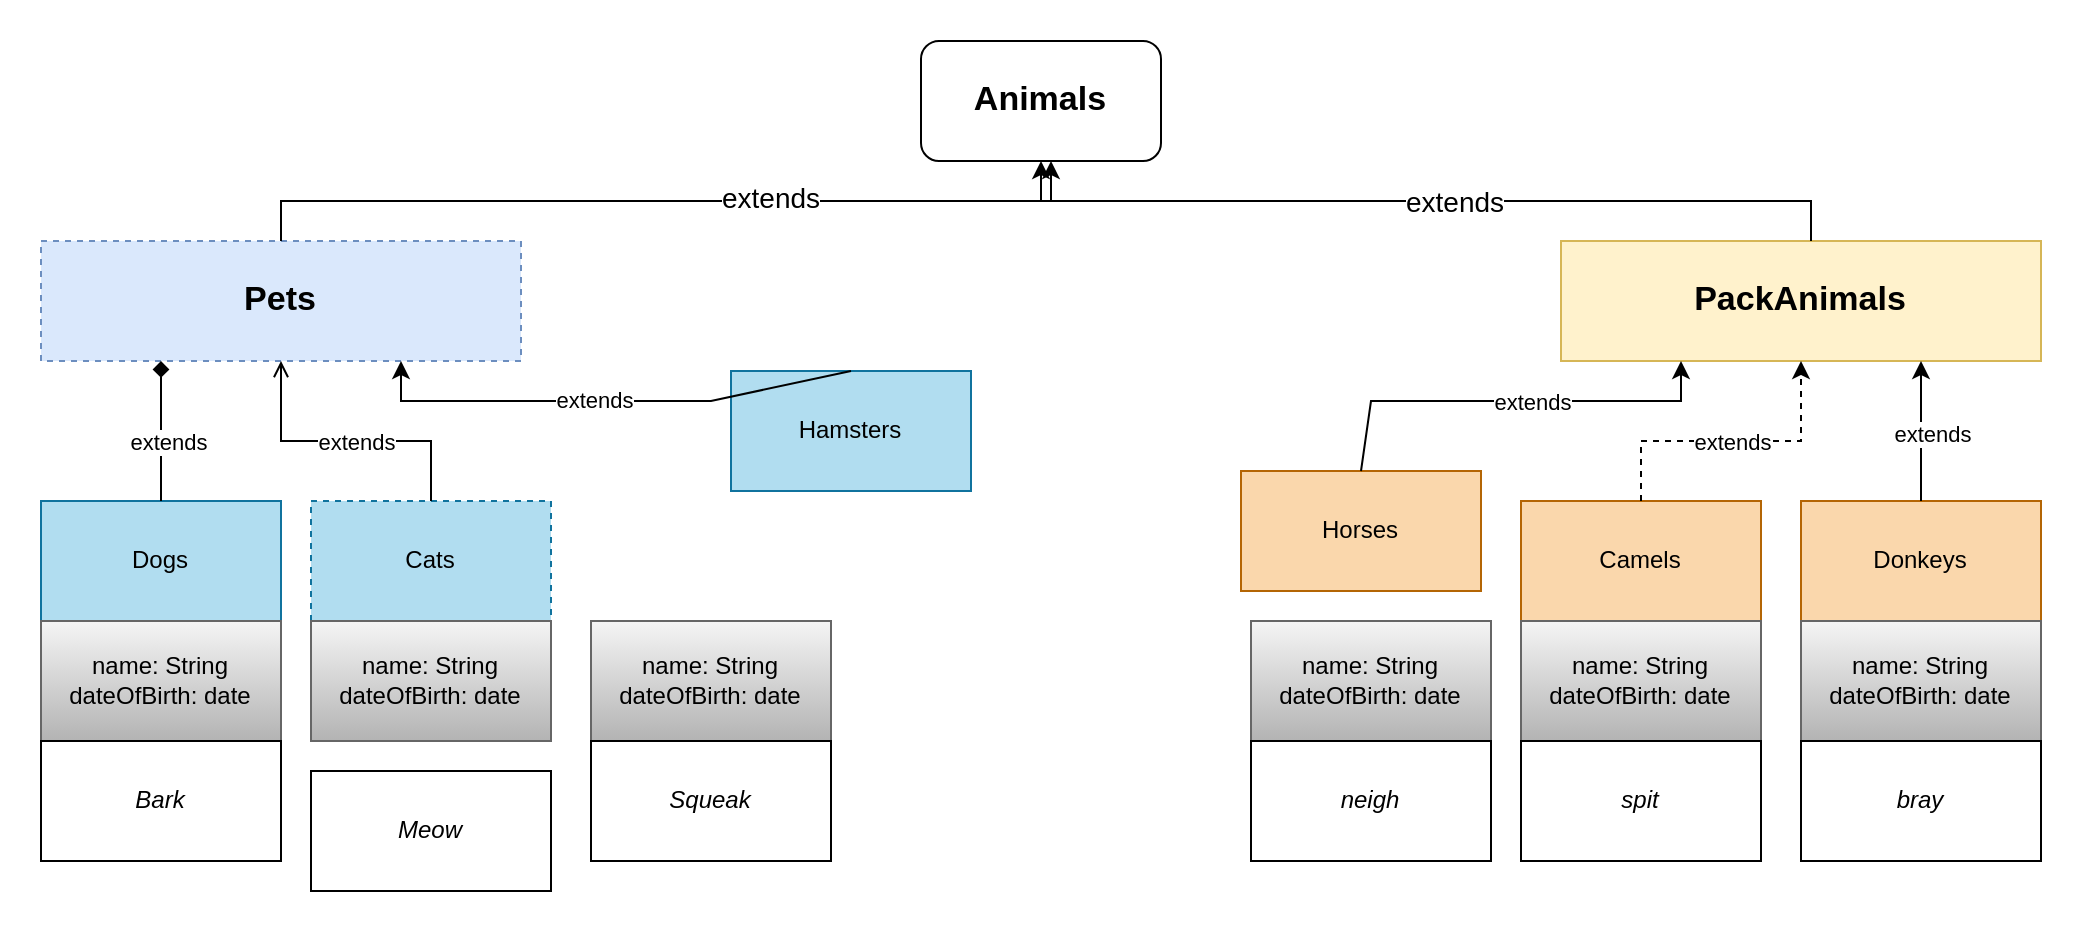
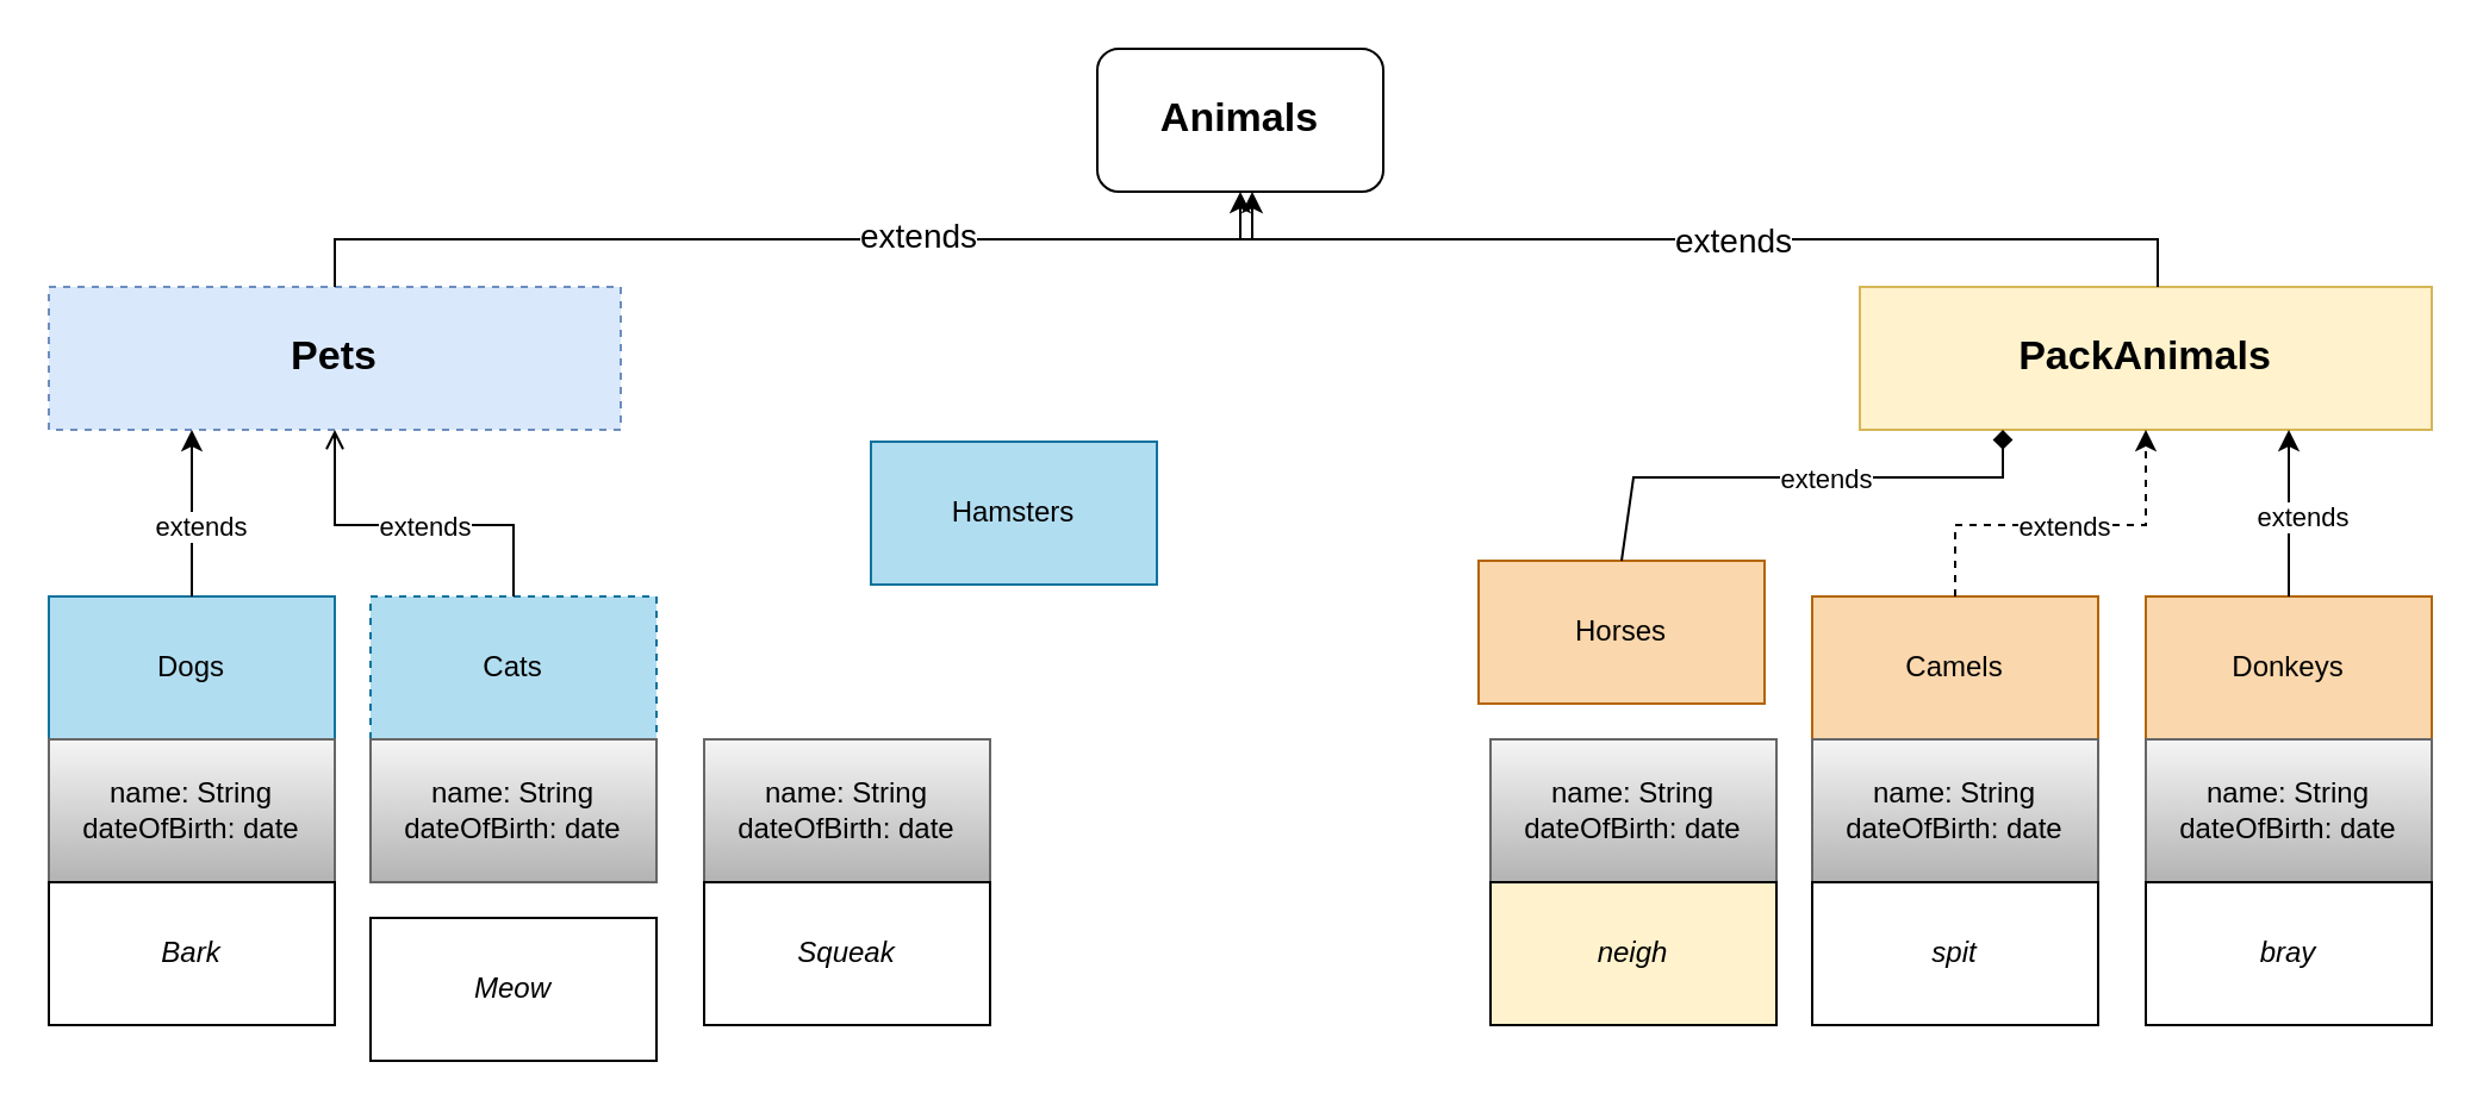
  <mxCell id="0" />
  <mxCell id="1" parent="0" />
  <mxCell id="2" value="&lt;font style=&quot;font-size: 17px;&quot;&gt;&lt;b&gt;Animals&lt;/b&gt;&lt;/font&gt;" style="rounded=1;whiteSpace=wrap;html=1;" vertex="1" parent="1"><mxGeometry x="460" y="20" width="120" height="60" as="geometry" /></mxCell>
  <mxCell id="3" value="&lt;font style=&quot;font-size: 17px;&quot;&gt;&lt;b&gt;Pets&lt;/b&gt;&lt;/font&gt;" style="rounded=0;whiteSpace=wrap;html=1;fillColor=#dae8fc;strokeColor=#6c8ebf;dashed=1;" vertex="1" parent="1"><mxGeometry x="20" y="120" width="240" height="60" as="geometry" /></mxCell>
  <mxCell id="4" value="&lt;font style=&quot;font-size: 17px;&quot;&gt;&lt;b&gt;PackAnimals&lt;/b&gt;&lt;/font&gt;" style="rounded=0;whiteSpace=wrap;html=1;fillColor=#fff2cc;strokeColor=#d6b656;" vertex="1" parent="1"><mxGeometry x="780" y="120" width="240" height="60" as="geometry" /></mxCell>
  <mxCell id="5" value="" style="endArrow=classic;html=1;rounded=0;exitX=0.5;exitY=0;exitDx=0;exitDy=0;" edge="1" parent="1" source="3"><mxGeometry width="50" height="50" relative="1" as="geometry"><mxPoint x="505" y="220" as="sourcePoint" /><mxPoint x="525" y="80" as="targetPoint" /><Array as="points"><mxPoint x="140" y="100" /><mxPoint x="525" y="100" /><mxPoint x="525" y="80" /></Array></mxGeometry></mxCell>
  <mxCell id="6" value="&lt;font style=&quot;font-size: 14px;&quot;&gt;extends&lt;/font&gt;" style="edgeLabel;html=1;align=center;verticalAlign=middle;resizable=0;points=[];" vertex="1" connectable="0" parent="5"><mxGeometry x="0.24" y="2" relative="1" as="geometry"><mxPoint as="offset" /></mxGeometry></mxCell>
  <mxCell id="7" value="" style="endArrow=classic;html=1;rounded=0;exitX=0.5;exitY=0;exitDx=0;exitDy=0;entryX=0.5;entryY=1;entryDx=0;entryDy=0;" edge="1" parent="1" target="2"><mxGeometry width="50" height="50" relative="1" as="geometry"><mxPoint x="905" y="120" as="sourcePoint" /><mxPoint x="515" y="80" as="targetPoint" /><Array as="points"><mxPoint x="905" y="100" /><mxPoint x="520" y="100" /></Array></mxGeometry></mxCell>
  <mxCell id="8" value="&lt;font style=&quot;font-size: 14px;&quot;&gt;extends&lt;/font&gt;" style="edgeLabel;html=1;align=center;verticalAlign=middle;resizable=0;points=[];" vertex="1" connectable="0" parent="7"><mxGeometry x="-0.067" relative="1" as="geometry"><mxPoint x="-1" as="offset" /></mxGeometry></mxCell>
  <mxCell id="9" value="Dogs" style="rounded=0;whiteSpace=wrap;html=1;fillColor=#b1ddf0;strokeColor=#10739e;" vertex="1" parent="1"><mxGeometry x="20" y="250" width="120" height="60" as="geometry" /></mxCell>
  <mxCell id="10" value="Cats" style="rounded=0;whiteSpace=wrap;html=1;fillColor=#b1ddf0;strokeColor=#10739e;dashed=1;" vertex="1" parent="1"><mxGeometry x="155" y="250" width="120" height="60" as="geometry" /></mxCell>
  <mxCell id="11" value="Hamsters" style="rounded=0;whiteSpace=wrap;html=1;fillColor=#b1ddf0;strokeColor=#10739e;" vertex="1" parent="1"><mxGeometry x="365" y="185" width="120" height="60" as="geometry" /></mxCell>
  <mxCell id="12" value="Horses" style="rounded=0;whiteSpace=wrap;html=1;fillColor=#fad7ac;strokeColor=#b46504;" vertex="1" parent="1"><mxGeometry x="620" y="235" width="120" height="60" as="geometry" /></mxCell>
  <mxCell id="13" value="Camels" style="rounded=0;whiteSpace=wrap;html=1;fillColor=#fad7ac;strokeColor=#b46504;" vertex="1" parent="1"><mxGeometry x="760" y="250" width="120" height="60" as="geometry" /></mxCell>
  <mxCell id="14" value="Donkeys" style="rounded=0;whiteSpace=wrap;html=1;fillColor=#fad7ac;strokeColor=#b46504;" vertex="1" parent="1"><mxGeometry x="900" y="250" width="120" height="60" as="geometry" /></mxCell>
- <mxCell id="15" value="" style="endArrow=diamond;html=1;rounded=0;entryX=0.25;entryY=1;entryDx=0;entryDy=0;exitX=0.5;exitY=0;exitDx=0;exitDy=0;" edge="1" parent="1" source="9" target="3"><mxGeometry width="50" height="50" relative="1" as="geometry"><mxPoint x="495" y="210" as="sourcePoint" /><mxPoint x="545" y="160" as="targetPoint" /></mxGeometry></mxCell>
+ <mxCell id="15" value="" style="endArrow=classic;html=1;rounded=0;entryX=0.25;entryY=1;entryDx=0;entryDy=0;exitX=0.5;exitY=0;exitDx=0;exitDy=0;" edge="1" parent="1" source="9" target="3"><mxGeometry width="50" height="50" relative="1" as="geometry"><mxPoint x="495" y="210" as="sourcePoint" /><mxPoint x="545" y="160" as="targetPoint" /></mxGeometry></mxCell>
  <mxCell id="16" value="extends" style="edgeLabel;html=1;align=center;verticalAlign=middle;resizable=0;points=[];" vertex="1" connectable="0" parent="15"><mxGeometry x="-0.15" y="-3" relative="1" as="geometry"><mxPoint as="offset" /></mxGeometry></mxCell>
  <mxCell id="17" value="" style="endArrow=open;html=1;rounded=0;entryX=0.5;entryY=1;entryDx=0;entryDy=0;exitX=0.5;exitY=0;exitDx=0;exitDy=0;" edge="1" parent="1" source="10" target="3"><mxGeometry width="50" height="50" relative="1" as="geometry"><mxPoint x="495" y="210" as="sourcePoint" /><mxPoint x="545" y="160" as="targetPoint" /><Array as="points"><mxPoint x="215" y="220" /><mxPoint x="140" y="220" /></Array></mxGeometry></mxCell>
  <mxCell id="18" value="extends" style="edgeLabel;html=1;align=center;verticalAlign=middle;resizable=0;points=[];" vertex="1" connectable="0" parent="17"><mxGeometry x="-0.058" relative="1" as="geometry"><mxPoint as="offset" /></mxGeometry></mxCell>
- <mxCell id="19" value="" style="endArrow=classic;html=1;rounded=0;entryX=0.75;entryY=1;entryDx=0;entryDy=0;exitX=0.5;exitY=0;exitDx=0;exitDy=0;" edge="1" parent="1" source="11" target="3"><mxGeometry width="50" height="50" relative="1" as="geometry"><mxPoint x="495" y="210" as="sourcePoint" /><mxPoint x="545" y="160" as="targetPoint" /><Array as="points"><mxPoint x="355" y="200" /><mxPoint x="200" y="200" /></Array></mxGeometry></mxCell>
- <mxCell id="20" value="extends" style="edgeLabel;html=1;align=center;verticalAlign=middle;resizable=0;points=[];" vertex="1" connectable="0" parent="19"><mxGeometry x="-0.058" y="-1" relative="1" as="geometry"><mxPoint x="-14" as="offset" /></mxGeometry></mxCell>
  <mxCell id="21" value="" style="endArrow=classic;html=1;rounded=0;entryX=0.5;entryY=1;entryDx=0;entryDy=0;exitX=0.5;exitY=0;exitDx=0;exitDy=0;dashed=1;" edge="1" parent="1" source="13" target="4"><mxGeometry width="50" height="50" relative="1" as="geometry"><mxPoint x="245" y="250" as="sourcePoint" /><mxPoint x="295" y="200" as="targetPoint" /><Array as="points"><mxPoint x="820" y="220" /><mxPoint x="900" y="220" /></Array></mxGeometry></mxCell>
  <mxCell id="22" value="extends" style="edgeLabel;html=1;align=center;verticalAlign=middle;resizable=0;points=[];" vertex="1" connectable="0" parent="21"><mxGeometry x="0.062" y="3" relative="1" as="geometry"><mxPoint x="-5" y="3" as="offset" /></mxGeometry></mxCell>
- <mxCell id="23" value="" style="endArrow=classic;html=1;rounded=0;entryX=0.25;entryY=1;entryDx=0;entryDy=0;exitX=0.5;exitY=0;exitDx=0;exitDy=0;" edge="1" parent="1" source="12" target="4"><mxGeometry width="50" height="50" relative="1" as="geometry"><mxPoint x="245" y="250" as="sourcePoint" /><mxPoint x="295" y="200" as="targetPoint" /><Array as="points"><mxPoint x="685" y="200" /><mxPoint x="840" y="200" /></Array></mxGeometry></mxCell>
+ <mxCell id="23" value="" style="endArrow=diamond;html=1;rounded=0;entryX=0.25;entryY=1;entryDx=0;entryDy=0;exitX=0.5;exitY=0;exitDx=0;exitDy=0;" edge="1" parent="1" source="12" target="4"><mxGeometry width="50" height="50" relative="1" as="geometry"><mxPoint x="245" y="250" as="sourcePoint" /><mxPoint x="295" y="200" as="targetPoint" /><Array as="points"><mxPoint x="685" y="200" /><mxPoint x="840" y="200" /></Array></mxGeometry></mxCell>
  <mxCell id="24" value="extends" style="edgeLabel;html=1;align=center;verticalAlign=middle;resizable=0;points=[];" vertex="1" connectable="0" parent="23"><mxGeometry x="0.375" y="-3" relative="1" as="geometry"><mxPoint x="-29" y="-3" as="offset" /></mxGeometry></mxCell>
  <mxCell id="25" value="" style="endArrow=classic;html=1;rounded=0;entryX=0.75;entryY=1;entryDx=0;entryDy=0;exitX=0.5;exitY=0;exitDx=0;exitDy=0;" edge="1" parent="1" source="14" target="4"><mxGeometry width="50" height="50" relative="1" as="geometry"><mxPoint x="245" y="250" as="sourcePoint" /><mxPoint x="295" y="200" as="targetPoint" /></mxGeometry></mxCell>
  <mxCell id="26" value="extends" style="edgeLabel;html=1;align=center;verticalAlign=middle;resizable=0;points=[];" vertex="1" connectable="0" parent="25"><mxGeometry x="-0.015" y="-5" relative="1" as="geometry"><mxPoint as="offset" /></mxGeometry></mxCell>
  <mxCell id="27" value="name: String&lt;br&gt;dateOfBirth: date" style="rounded=0;whiteSpace=wrap;html=1;fillColor=#f5f5f5;gradientColor=#b3b3b3;strokeColor=#666666;" vertex="1" parent="1"><mxGeometry x="20" y="310" width="120" height="60" as="geometry" /></mxCell>
  <mxCell id="28" value="name: String&lt;br&gt;dateOfBirth: date" style="rounded=0;whiteSpace=wrap;html=1;fillColor=#f5f5f5;gradientColor=#b3b3b3;strokeColor=#666666;" vertex="1" parent="1"><mxGeometry x="155" y="310" width="120" height="60" as="geometry" /></mxCell>
  <mxCell id="29" value="name: String&lt;br&gt;dateOfBirth: date" style="rounded=0;whiteSpace=wrap;html=1;fillColor=#f5f5f5;gradientColor=#b3b3b3;strokeColor=#666666;" vertex="1" parent="1"><mxGeometry x="295" y="310" width="120" height="60" as="geometry" /></mxCell>
  <mxCell id="30" value="name: String&lt;br&gt;dateOfBirth: date" style="rounded=0;whiteSpace=wrap;html=1;fillColor=#f5f5f5;gradientColor=#b3b3b3;strokeColor=#666666;" vertex="1" parent="1"><mxGeometry x="625" y="310" width="120" height="60" as="geometry" /></mxCell>
  <mxCell id="31" value="name: String&lt;br&gt;dateOfBirth: date" style="rounded=0;whiteSpace=wrap;html=1;fillColor=#f5f5f5;gradientColor=#b3b3b3;strokeColor=#666666;" vertex="1" parent="1"><mxGeometry x="760" y="310" width="120" height="60" as="geometry" /></mxCell>
  <mxCell id="32" value="name: String&lt;br&gt;dateOfBirth: date" style="rounded=0;whiteSpace=wrap;html=1;fillColor=#f5f5f5;gradientColor=#b3b3b3;strokeColor=#666666;" vertex="1" parent="1"><mxGeometry x="900" y="310" width="120" height="60" as="geometry" /></mxCell>
  <mxCell id="33" value="&lt;i&gt;Bark&lt;/i&gt;" style="rounded=0;whiteSpace=wrap;html=1;" vertex="1" parent="1"><mxGeometry x="20" y="370" width="120" height="60" as="geometry" /></mxCell>
  <mxCell id="34" value="&lt;i&gt;Meow&lt;/i&gt;" style="rounded=0;whiteSpace=wrap;html=1;" vertex="1" parent="1"><mxGeometry x="155" y="385" width="120" height="60" as="geometry" /></mxCell>
  <mxCell id="35" value="&lt;i&gt;Squeak&lt;/i&gt;" style="rounded=0;whiteSpace=wrap;html=1;" vertex="1" parent="1"><mxGeometry x="295" y="370" width="120" height="60" as="geometry" /></mxCell>
- <mxCell id="36" value="&lt;i&gt;neigh&lt;/i&gt;" style="rounded=0;whiteSpace=wrap;html=1;" vertex="1" parent="1"><mxGeometry x="625" y="370" width="120" height="60" as="geometry" /></mxCell>
+ <mxCell id="36" value="&lt;i&gt;neigh&lt;/i&gt;" style="rounded=0;whiteSpace=wrap;html=1;fillColor=#fff2cc;" vertex="1" parent="1"><mxGeometry x="625" y="370" width="120" height="60" as="geometry" /></mxCell>
  <mxCell id="37" value="&lt;i&gt;spit&lt;/i&gt;" style="rounded=0;whiteSpace=wrap;html=1;" vertex="1" parent="1"><mxGeometry x="760" y="370" width="120" height="60" as="geometry" /></mxCell>
  <mxCell id="38" value="&lt;i&gt;bray&lt;/i&gt;" style="rounded=0;whiteSpace=wrap;html=1;" vertex="1" parent="1"><mxGeometry x="900" y="370" width="120" height="60" as="geometry" /></mxCell>
